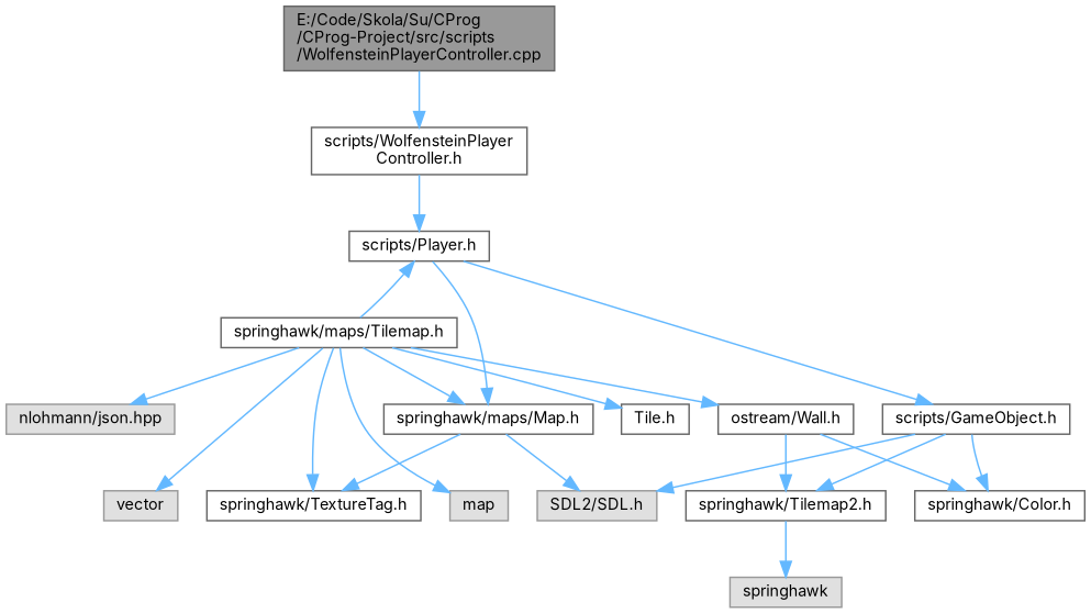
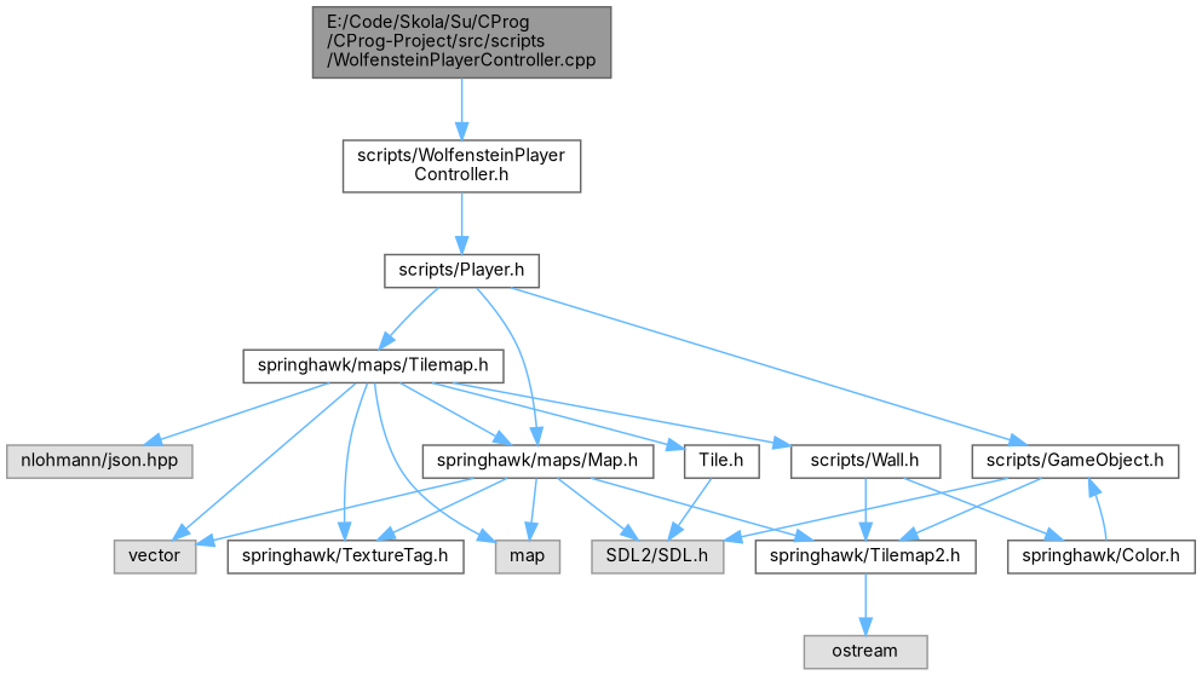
  digraph {
    fontname=Inter
    node [color=grey40 fillcolor=white fontname=Inter fontsize=10 shape=box style=filled]
    edge [color=steelblue1 fontname=Inter fontsize=10 labelfontname=Helvetica labelfontsize=10 style=solid]
    n1 [color=gray40 fillcolor=grey60 fontcolor=black height=0.2 label="E:/Code/Skola/Su/CProg\l/CProg-Project/src/scripts\l/WolfensteinPlayerController.cpp" width=0.4]
    n2 [height=0.2 label="scripts/WolfensteinPlayer\lController.h" width=0.4]
    n3 [height=0.2 label="scripts/Player.h" width=0.4]
    n4 [height=0.2 label="scripts/GameObject.h" width=0.4]
    n5 [height=0.2 label="springhawk/maps/Map.h" width=0.4]
    n6 [height=0.2 label="springhawk/maps/Tilemap.h" width=0.4]
    n7 [height=0.2 label="springhawk/Color.h" width=0.4]
    n8 [height=0.2 label="springhawk/Tilemap2.h" width=0.4]
    n9 [color=grey60 fillcolor="#E0E0E0" height=0.2 label="SDL2/SDL.h" width=0.4]
    n10 [color=grey60 fillcolor="#E0E0E0" height=0.2 label=map width=0.4]
    n11 [color=grey60 fillcolor="#E0E0E0" height=0.2 label=vector width=0.4]
    n12 [height=0.2 label="springhawk/TextureTag.h" width=0.4]
-   n13 [height=0.2 label="ostream/Wall.h" width=0.4]
+   n13 [height=0.2 label="scripts/Wall.h" width=0.4]
    n14 [height=0.2 label="Tile.h" width=0.4]
    n15 [color=grey60 fillcolor="#E0E0E0" height=0.2 label="nlohmann/json.hpp" width=0.4]
-   n16 [color=grey60 fillcolor="#E0E0E0" height=0.2 label=springhawk width=0.4]
+   n16 [color=grey60 fillcolor="#E0E0E0" height=0.2 label=ostream width=0.4]
    n1 -> n2
    n2 -> n3
    n3 -> n4
    n3 -> n5
-   n6 -> n3
-   n4 -> n7
+   n3 -> n6
+   n7 -> n4
    n4 -> n8
    n4 -> n9
+   n5 -> n8
    n5 -> n9
+   n5 -> n10
+   n5 -> n11
    n5 -> n12
    n6 -> n5
    n6 -> n10
    n6 -> n11
    n6 -> n12
    n6 -> n13
    n6 -> n14
    n6 -> n15
    n8 -> n16
    n13 -> n7
    n13 -> n8
+   n14 -> n9
  }
